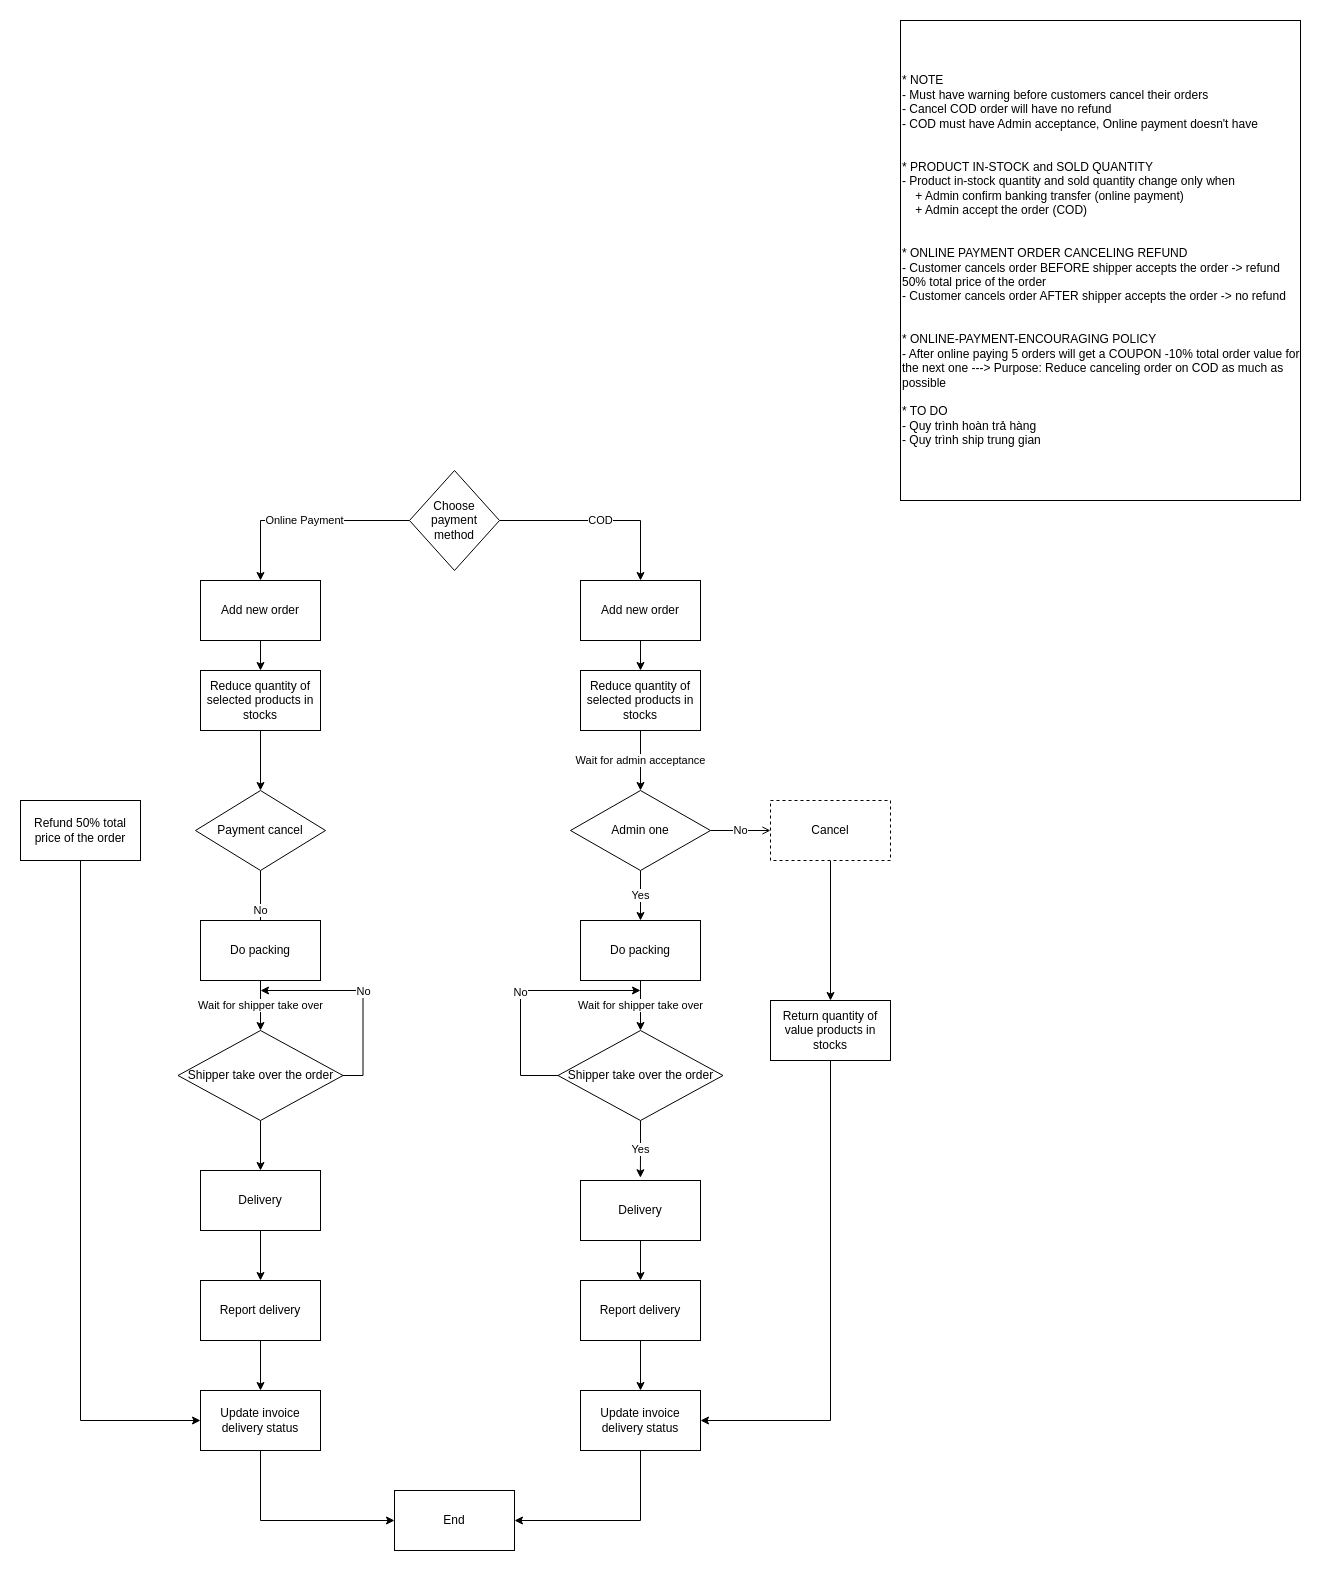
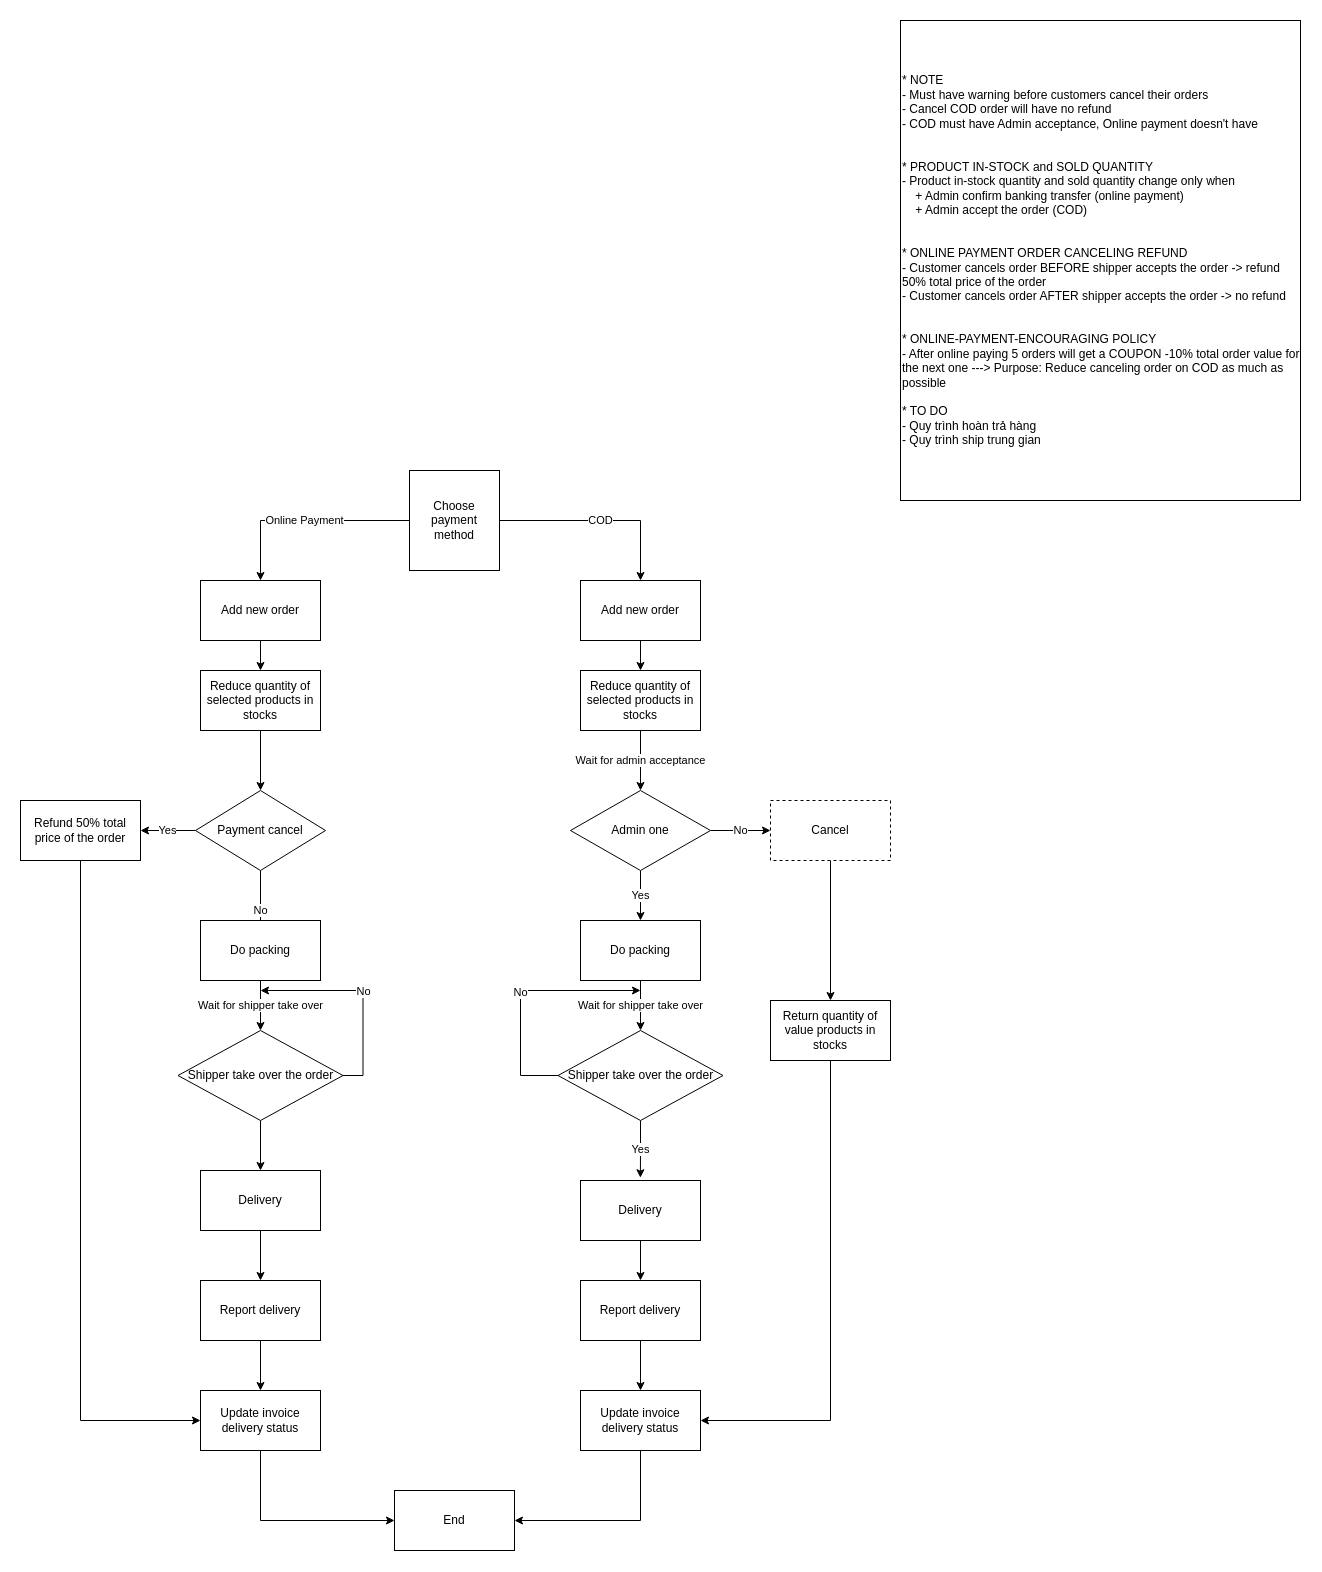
  <mxCell id="0" />
  <mxCell id="1" parent="0" />
  <mxCell id="2" value="COD" style="edgeStyle=orthogonalEdgeStyle;rounded=0;orthogonalLoop=1;jettySize=auto;html=1;entryX=0.5;entryY=0;entryDx=0;entryDy=0;" parent="1" source="4" target="7" edge="1"><mxGeometry relative="1" as="geometry" /></mxCell>
  <mxCell id="3" value="Online Payment" style="edgeStyle=orthogonalEdgeStyle;rounded=0;orthogonalLoop=1;jettySize=auto;html=1;entryX=0.5;entryY=0;entryDx=0;entryDy=0;" parent="1" source="4" target="9" edge="1"><mxGeometry relative="1" as="geometry" /></mxCell>
- <mxCell id="4" value="Choose payment method" style="rhombus;whiteSpace=wrap;html=1;" parent="1" vertex="1"><mxGeometry x="409" y="470" width="90" height="100" as="geometry" /></mxCell>
+ <mxCell id="4" value="Choose payment method" style="whiteSpace=wrap;html=1;rounded=0;" parent="1" vertex="1"><mxGeometry x="409" y="470" width="90" height="100" as="geometry" /></mxCell>
  <mxCell id="5" value="Wait for admin acceptance" style="edgeStyle=orthogonalEdgeStyle;rounded=0;orthogonalLoop=1;jettySize=auto;html=1;entryX=0.5;entryY=0;entryDx=0;entryDy=0;exitX=0.5;exitY=1;exitDx=0;exitDy=0;" parent="1" source="17" target="12" edge="1"><mxGeometry relative="1" as="geometry"><mxPoint x="640" y="710" as="targetPoint" /></mxGeometry></mxCell>
  <mxCell id="6" style="edgeStyle=orthogonalEdgeStyle;rounded=0;orthogonalLoop=1;jettySize=auto;html=1;entryX=0.5;entryY=0;entryDx=0;entryDy=0;" parent="1" source="7" target="17" edge="1"><mxGeometry relative="1" as="geometry" /></mxCell>
  <mxCell id="7" value="Add new order" style="rounded=0;whiteSpace=wrap;html=1;" parent="1" vertex="1"><mxGeometry x="580" y="580" width="120" height="60" as="geometry" /></mxCell>
  <mxCell id="8" style="edgeStyle=orthogonalEdgeStyle;rounded=0;orthogonalLoop=1;jettySize=auto;html=1;" parent="1" source="9" target="32" edge="1"><mxGeometry relative="1" as="geometry" /></mxCell>
  <mxCell id="9" value="Add new order" style="rounded=0;whiteSpace=wrap;html=1;" parent="1" vertex="1"><mxGeometry x="200" y="580" width="120" height="60" as="geometry" /></mxCell>
  <mxCell id="10" value="Yes" style="edgeStyle=orthogonalEdgeStyle;rounded=0;orthogonalLoop=1;jettySize=auto;html=1;entryX=0.5;entryY=0;entryDx=0;entryDy=0;" parent="1" source="12" target="14" edge="1"><mxGeometry relative="1" as="geometry" /></mxCell>
- <mxCell id="11" value="No" style="edgeStyle=orthogonalEdgeStyle;rounded=0;orthogonalLoop=1;jettySize=auto;html=1;entryX=0;entryY=0.5;entryDx=0;entryDy=0;endArrow=open;" parent="1" source="12" target="16" edge="1"><mxGeometry relative="1" as="geometry" /></mxCell>
+ <mxCell id="11" value="No" style="edgeStyle=orthogonalEdgeStyle;rounded=0;orthogonalLoop=1;jettySize=auto;html=1;entryX=0;entryY=0.5;entryDx=0;entryDy=0;" parent="1" source="12" target="16" edge="1"><mxGeometry relative="1" as="geometry" /></mxCell>
  <mxCell id="12" value="Admin one" style="rhombus;whiteSpace=wrap;html=1;" parent="1" vertex="1"><mxGeometry x="570" y="790" width="140" height="80" as="geometry" /></mxCell>
  <mxCell id="13" value="Wait for shipper take over" style="edgeStyle=orthogonalEdgeStyle;rounded=0;orthogonalLoop=1;jettySize=auto;html=1;entryX=0.5;entryY=0;entryDx=0;entryDy=0;" parent="1" source="14" target="23" edge="1"><mxGeometry relative="1" as="geometry" /></mxCell>
  <mxCell id="14" value="Do packing" style="rounded=0;whiteSpace=wrap;html=1;" parent="1" vertex="1"><mxGeometry x="580" y="920" width="120" height="60" as="geometry" /></mxCell>
  <mxCell id="15" style="edgeStyle=orthogonalEdgeStyle;rounded=0;orthogonalLoop=1;jettySize=auto;html=1;entryX=0.5;entryY=0;entryDx=0;entryDy=0;" parent="1" source="16" target="19" edge="1"><mxGeometry relative="1" as="geometry" /></mxCell>
  <mxCell id="16" value="Cancel" style="rounded=0;whiteSpace=wrap;html=1;dashed=1;" parent="1" vertex="1"><mxGeometry x="770" y="800" width="120" height="60" as="geometry" /></mxCell>
  <mxCell id="17" value="Reduce quantity of selected products in stocks" style="rounded=0;whiteSpace=wrap;html=1;" parent="1" vertex="1"><mxGeometry x="580" y="670" width="120" height="60" as="geometry" /></mxCell>
  <mxCell id="18" style="edgeStyle=orthogonalEdgeStyle;rounded=0;orthogonalLoop=1;jettySize=auto;html=1;entryX=1;entryY=0.5;entryDx=0;entryDy=0;exitX=0.5;exitY=1;exitDx=0;exitDy=0;" parent="1" source="19" target="30" edge="1"><mxGeometry relative="1" as="geometry"><Array as="points"><mxPoint x="830" y="1420" /></Array></mxGeometry></mxCell>
  <mxCell id="19" value="Return quantity of value products in stocks" style="rounded=0;whiteSpace=wrap;html=1;" parent="1" vertex="1"><mxGeometry x="770" y="1000" width="120" height="60" as="geometry" /></mxCell>
  <mxCell id="20" value="&lt;div align=&quot;left&quot;&gt;* NOTE&lt;/div&gt;&lt;div align=&quot;left&quot;&gt;- Must have warning before customers cancel their orders&lt;/div&gt;&lt;div align=&quot;left&quot;&gt;- Cancel COD order will have no refund&lt;br&gt;&lt;/div&gt;&lt;div align=&quot;left&quot;&gt;- COD must have Admin acceptance, Online payment doesn't have&lt;/div&gt;&lt;div align=&quot;left&quot;&gt;&lt;br&gt;&lt;/div&gt;&lt;div align=&quot;left&quot;&gt;&lt;br&gt;&lt;/div&gt;&lt;div align=&quot;left&quot;&gt;* PRODUCT IN-STOCK and SOLD QUANTITY&lt;/div&gt;&lt;div align=&quot;left&quot;&gt;- Product in-stock quantity and sold quantity change only when &lt;br&gt;&lt;/div&gt;&lt;div align=&quot;left&quot;&gt;&lt;span style=&quot;&quot;&gt;&lt;span style=&quot;white-space: pre;&quot;&gt;&amp;nbsp;&amp;nbsp;&amp;nbsp;&amp;nbsp;&lt;/span&gt;&lt;/span&gt;+ Admin confirm banking transfer (online payment)&lt;/div&gt;&lt;div align=&quot;left&quot;&gt;&lt;span style=&quot;white-space: pre;&quot;&gt;    + Admin accept the order (COD) &#09;&lt;/span&gt;&lt;br&gt;&lt;/div&gt;&lt;div align=&quot;left&quot;&gt;&lt;br&gt;&lt;/div&gt;&lt;div align=&quot;left&quot;&gt;&lt;br&gt;&lt;/div&gt;&lt;div align=&quot;left&quot;&gt;* ONLINE PAYMENT ORDER CANCELING REFUND&lt;br&gt;&lt;/div&gt;&lt;div align=&quot;left&quot;&gt;- Customer cancels order BEFORE shipper accepts the order -&amp;gt; refund 50% total price of the order&lt;br&gt;&lt;/div&gt;&lt;div align=&quot;left&quot;&gt;- Customer cancels order AFTER shipper accepts the order -&amp;gt; no refund&lt;/div&gt;&lt;div align=&quot;left&quot;&gt;&lt;br&gt;&lt;/div&gt;&lt;div align=&quot;left&quot;&gt;&lt;br&gt;&lt;/div&gt;&lt;div align=&quot;left&quot;&gt;* ONLINE-PAYMENT-ENCOURAGING POLICY&lt;/div&gt;&lt;div align=&quot;left&quot;&gt;- After online paying 5 orders will get a COUPON -10% total order value for the next one ---&amp;gt; Purpose: Reduce canceling order on COD as much as possible&lt;br&gt;&lt;/div&gt;&lt;div&gt;&lt;br&gt;&lt;/div&gt;&lt;div&gt;* TO DO&lt;/div&gt;&lt;div&gt;- Quy trình hoàn trả hàng&lt;/div&gt;&lt;div&gt;- Quy trình ship trung gian&lt;br&gt;&lt;/div&gt;" style="rounded=0;whiteSpace=wrap;html=1;align=left;" parent="1" vertex="1"><mxGeometry x="900" y="20" width="400" height="480" as="geometry" /></mxCell>
  <mxCell id="21" value="No" style="edgeStyle=orthogonalEdgeStyle;rounded=0;orthogonalLoop=1;jettySize=auto;html=1;exitX=0;exitY=0.5;exitDx=0;exitDy=0;" parent="1" source="23" edge="1"><mxGeometry relative="1" as="geometry"><mxPoint x="640" y="990" as="targetPoint" /><Array as="points"><mxPoint x="520" y="1075" /><mxPoint x="520" y="990" /></Array></mxGeometry></mxCell>
  <mxCell id="22" value="Yes" style="edgeStyle=orthogonalEdgeStyle;rounded=0;orthogonalLoop=1;jettySize=auto;html=1;entryX=0.499;entryY=-0.046;entryDx=0;entryDy=0;entryPerimeter=0;" parent="1" source="23" target="28" edge="1"><mxGeometry relative="1" as="geometry"><mxPoint x="640" y="1150" as="targetPoint" /></mxGeometry></mxCell>
  <mxCell id="23" value="Shipper take over the order" style="rhombus;whiteSpace=wrap;html=1;" parent="1" vertex="1"><mxGeometry x="557.5" y="1030" width="165" height="90" as="geometry" /></mxCell>
  <mxCell id="24" value="End" style="rounded=0;whiteSpace=wrap;html=1;" parent="1" vertex="1"><mxGeometry x="394" y="1490" width="120" height="60" as="geometry" /></mxCell>
  <mxCell id="25" style="edgeStyle=orthogonalEdgeStyle;rounded=0;orthogonalLoop=1;jettySize=auto;html=1;entryX=0.5;entryY=0;entryDx=0;entryDy=0;" parent="1" source="26" target="30" edge="1"><mxGeometry relative="1" as="geometry" /></mxCell>
  <mxCell id="26" value="Report delivery" style="rounded=0;whiteSpace=wrap;html=1;" parent="1" vertex="1"><mxGeometry x="580" y="1280" width="120" height="60" as="geometry" /></mxCell>
  <mxCell id="27" style="edgeStyle=orthogonalEdgeStyle;rounded=0;orthogonalLoop=1;jettySize=auto;html=1;entryX=0.5;entryY=0;entryDx=0;entryDy=0;" parent="1" source="28" target="26" edge="1"><mxGeometry relative="1" as="geometry" /></mxCell>
  <mxCell id="28" value="Delivery" style="rounded=0;whiteSpace=wrap;html=1;" parent="1" vertex="1"><mxGeometry x="580" y="1180" width="120" height="60" as="geometry" /></mxCell>
  <mxCell id="29" style="edgeStyle=orthogonalEdgeStyle;rounded=0;orthogonalLoop=1;jettySize=auto;html=1;entryX=1;entryY=0.5;entryDx=0;entryDy=0;exitX=0.5;exitY=1;exitDx=0;exitDy=0;" parent="1" source="30" target="24" edge="1"><mxGeometry relative="1" as="geometry" /></mxCell>
  <mxCell id="30" value="Update invoice delivery status" style="rounded=0;whiteSpace=wrap;html=1;" parent="1" vertex="1"><mxGeometry x="580" y="1390" width="120" height="60" as="geometry" /></mxCell>
  <mxCell id="31" style="edgeStyle=orthogonalEdgeStyle;rounded=0;orthogonalLoop=1;jettySize=auto;html=1;entryX=0.5;entryY=0;entryDx=0;entryDy=0;" parent="1" source="32" target="35" edge="1"><mxGeometry relative="1" as="geometry" /></mxCell>
  <mxCell id="32" value="Reduce quantity of selected products in stocks" style="rounded=0;whiteSpace=wrap;html=1;" parent="1" vertex="1"><mxGeometry x="200" y="670" width="120" height="60" as="geometry" /></mxCell>
+ <mxCell id="33" value="Yes" style="edgeStyle=orthogonalEdgeStyle;rounded=0;orthogonalLoop=1;jettySize=auto;html=1;entryX=1;entryY=0.5;entryDx=0;entryDy=0;" parent="1" source="35" target="37" edge="1"><mxGeometry relative="1" as="geometry" /></mxCell>
  <mxCell id="34" value="No" style="edgeStyle=orthogonalEdgeStyle;rounded=0;orthogonalLoop=1;jettySize=auto;html=1;entryX=0.5;entryY=0;entryDx=0;entryDy=0;" parent="1" source="35" edge="1"><mxGeometry relative="1" as="geometry"><mxPoint x="260" y="950" as="targetPoint" /></mxGeometry></mxCell>
  <mxCell id="35" value="Payment cancel" style="rhombus;whiteSpace=wrap;html=1;" parent="1" vertex="1"><mxGeometry x="195" y="790" width="130" height="80" as="geometry" /></mxCell>
  <mxCell id="36" style="edgeStyle=orthogonalEdgeStyle;rounded=0;orthogonalLoop=1;jettySize=auto;html=1;entryX=0;entryY=0.5;entryDx=0;entryDy=0;" parent="1" source="37" target="48" edge="1"><mxGeometry relative="1" as="geometry"><Array as="points"><mxPoint x="80" y="1420" /></Array></mxGeometry></mxCell>
  <mxCell id="37" value="Refund 50% total price of the order" style="rounded=0;whiteSpace=wrap;html=1;" parent="1" vertex="1"><mxGeometry x="20" y="800" width="120" height="60" as="geometry" /></mxCell>
  <mxCell id="38" value="Wait for shipper take over" style="edgeStyle=orthogonalEdgeStyle;rounded=0;orthogonalLoop=1;jettySize=auto;html=1;entryX=0.5;entryY=0;entryDx=0;entryDy=0;" parent="1" source="39" target="42" edge="1"><mxGeometry relative="1" as="geometry" /></mxCell>
  <mxCell id="39" value="Do packing" style="rounded=0;whiteSpace=wrap;html=1;" parent="1" vertex="1"><mxGeometry x="200" y="920" width="120" height="60" as="geometry" /></mxCell>
  <mxCell id="40" value="No" style="edgeStyle=orthogonalEdgeStyle;rounded=0;orthogonalLoop=1;jettySize=auto;html=1;exitX=1;exitY=0.5;exitDx=0;exitDy=0;" parent="1" source="42" edge="1"><mxGeometry relative="1" as="geometry"><mxPoint x="260" y="990" as="targetPoint" /><Array as="points"><mxPoint x="362.5" y="1075" /><mxPoint x="362.5" y="990" /></Array></mxGeometry></mxCell>
  <mxCell id="41" style="edgeStyle=orthogonalEdgeStyle;rounded=0;orthogonalLoop=1;jettySize=auto;html=1;entryX=0.5;entryY=0;entryDx=0;entryDy=0;" parent="1" source="42" target="44" edge="1"><mxGeometry relative="1" as="geometry" /></mxCell>
  <mxCell id="42" value="Shipper take over the order" style="rhombus;whiteSpace=wrap;html=1;" parent="1" vertex="1"><mxGeometry x="177.5" y="1030" width="165" height="90" as="geometry" /></mxCell>
  <mxCell id="43" style="edgeStyle=orthogonalEdgeStyle;rounded=0;orthogonalLoop=1;jettySize=auto;html=1;entryX=0.5;entryY=0;entryDx=0;entryDy=0;" parent="1" source="44" target="46" edge="1"><mxGeometry relative="1" as="geometry" /></mxCell>
  <mxCell id="44" value="Delivery" style="rounded=0;whiteSpace=wrap;html=1;" parent="1" vertex="1"><mxGeometry x="200" y="1170" width="120" height="60" as="geometry" /></mxCell>
  <mxCell id="45" style="edgeStyle=orthogonalEdgeStyle;rounded=0;orthogonalLoop=1;jettySize=auto;html=1;entryX=0.5;entryY=0;entryDx=0;entryDy=0;" parent="1" source="46" target="48" edge="1"><mxGeometry relative="1" as="geometry" /></mxCell>
  <mxCell id="46" value="Report delivery" style="rounded=0;whiteSpace=wrap;html=1;" parent="1" vertex="1"><mxGeometry x="200" y="1280" width="120" height="60" as="geometry" /></mxCell>
  <mxCell id="47" style="edgeStyle=orthogonalEdgeStyle;rounded=0;orthogonalLoop=1;jettySize=auto;html=1;entryX=0;entryY=0.5;entryDx=0;entryDy=0;exitX=0.5;exitY=1;exitDx=0;exitDy=0;" parent="1" source="48" target="24" edge="1"><mxGeometry relative="1" as="geometry" /></mxCell>
  <mxCell id="48" value="Update invoice delivery status" style="rounded=0;whiteSpace=wrap;html=1;" parent="1" vertex="1"><mxGeometry x="200" y="1390" width="120" height="60" as="geometry" /></mxCell>
